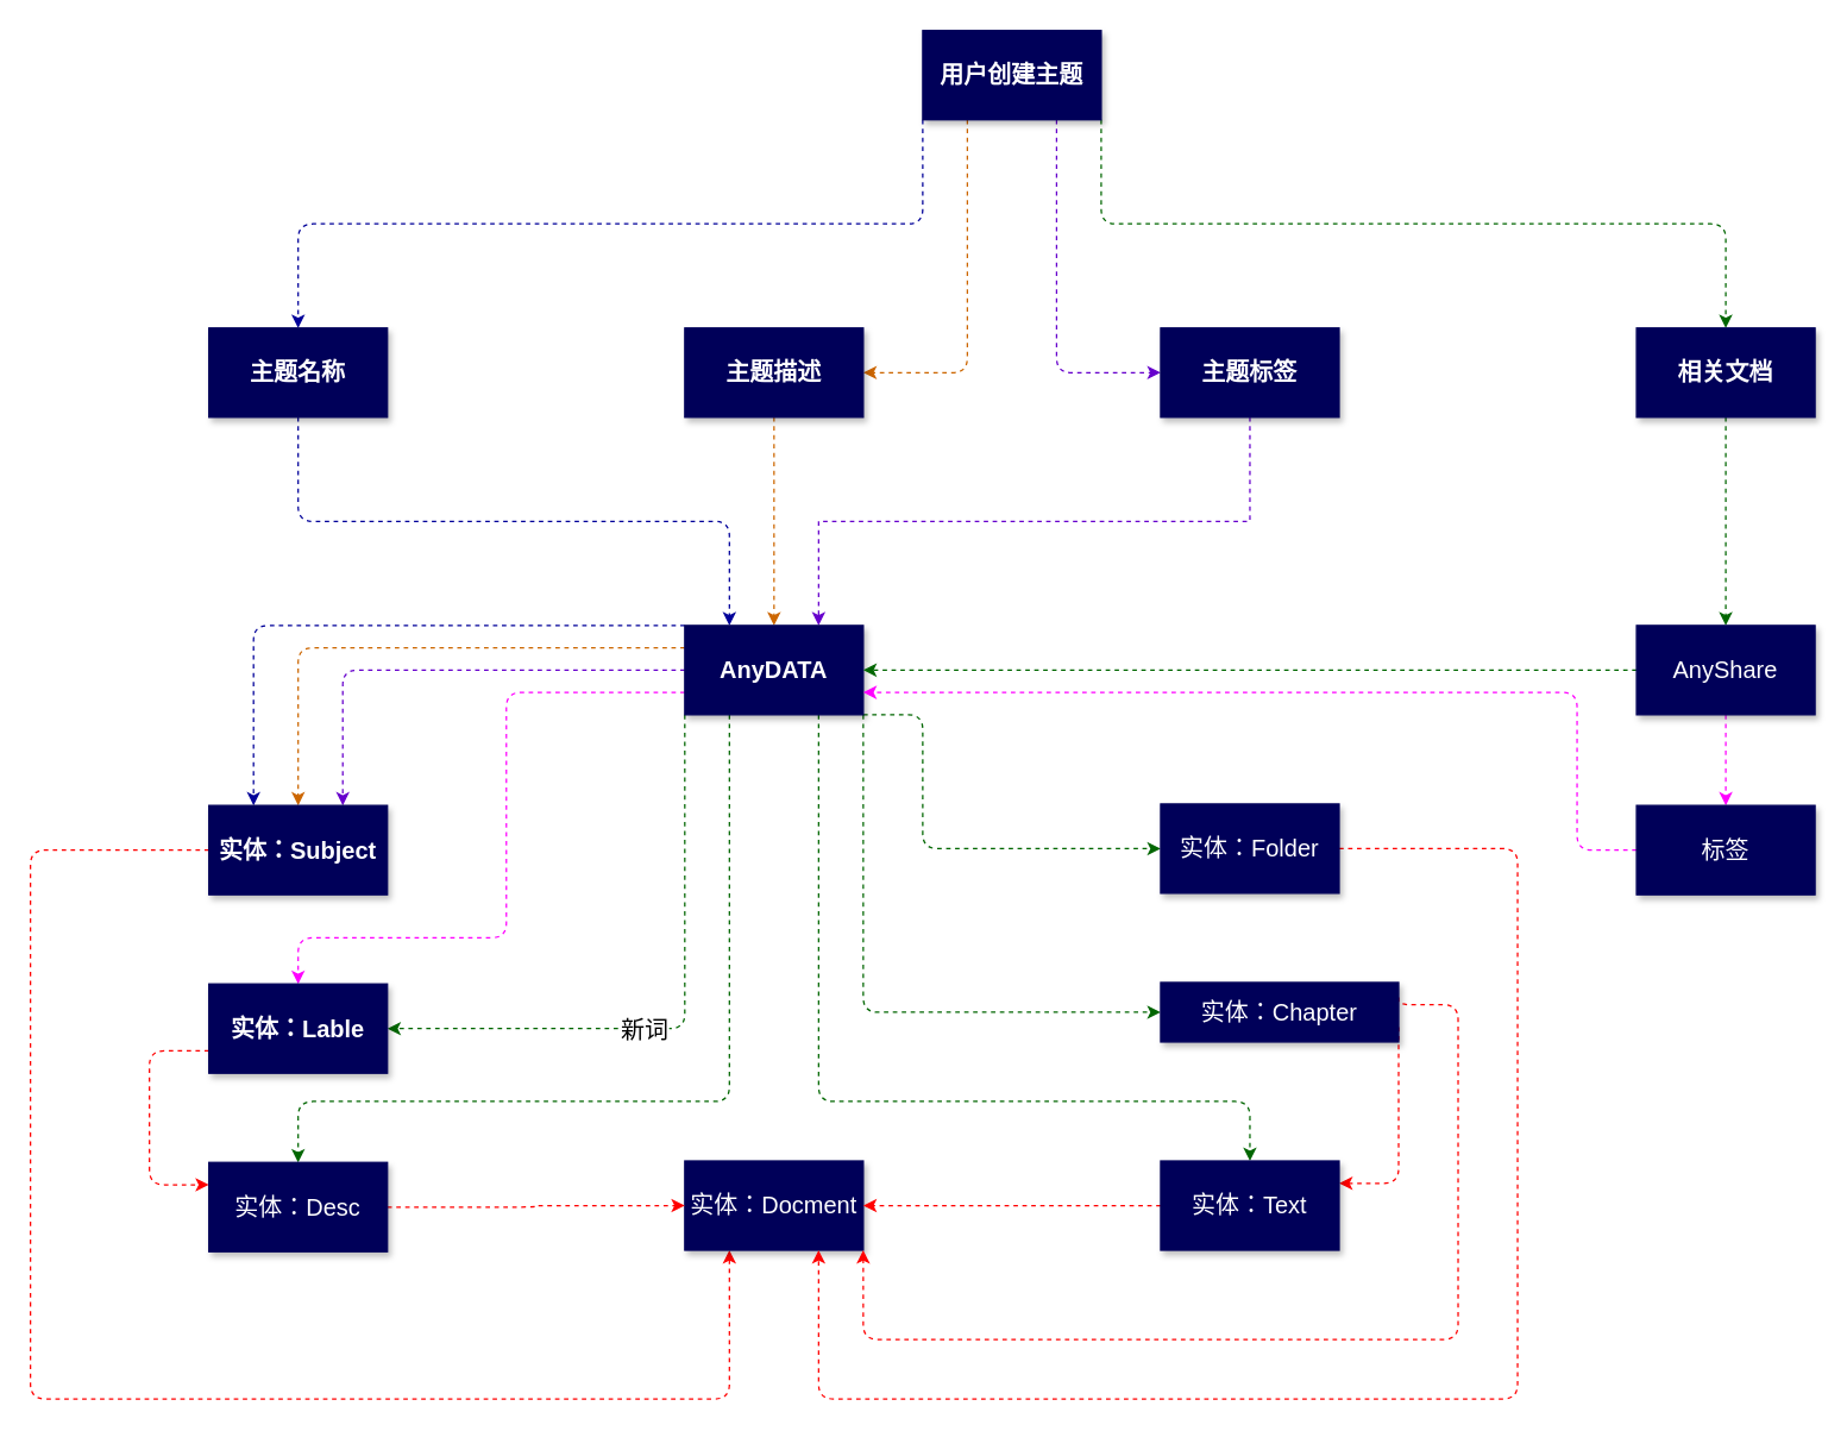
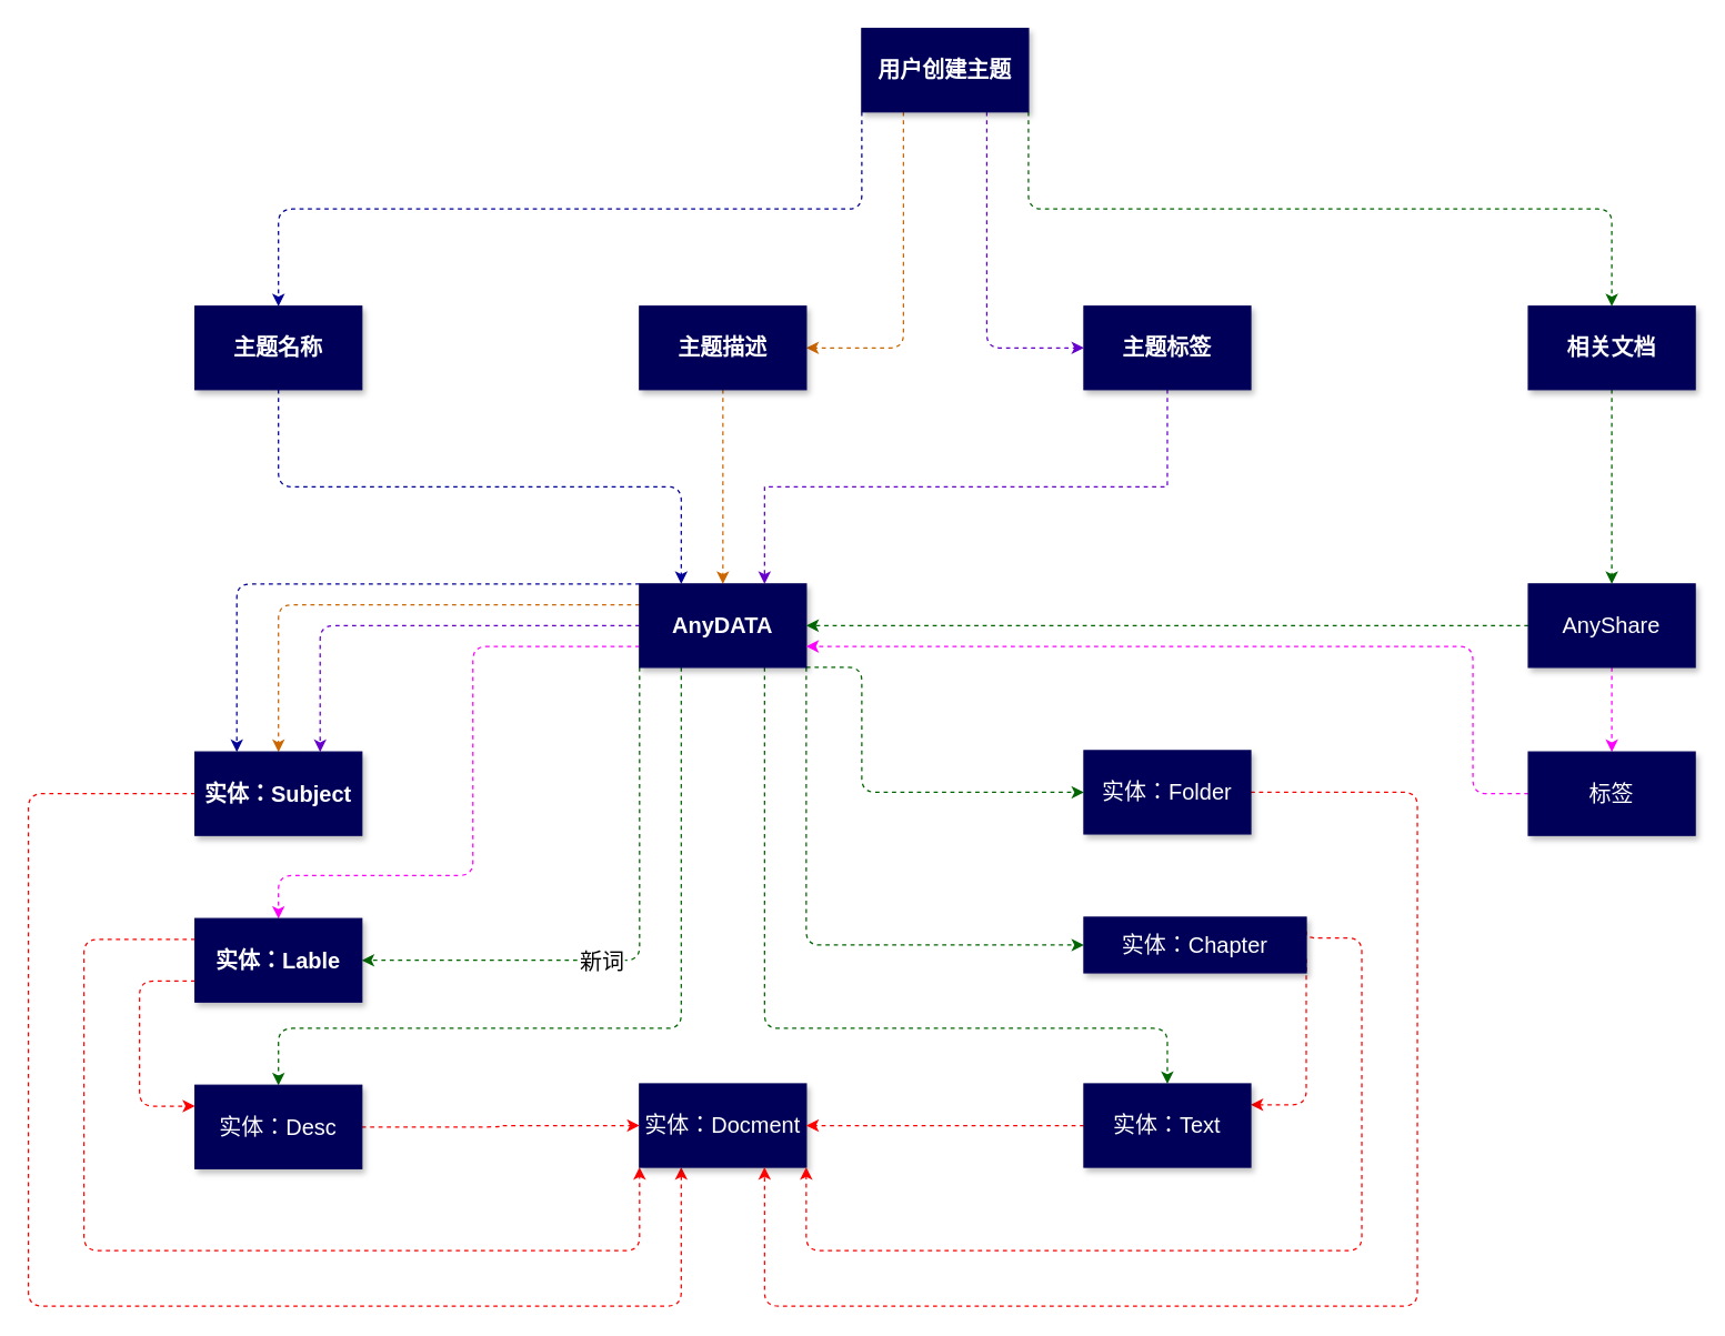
  <mxCell id="0" />
  <mxCell id="1" parent="0" />
  <mxCell id="2" style="edgeStyle=orthogonalEdgeStyle;rounded=1;orthogonalLoop=1;jettySize=auto;html=1;exitX=0;exitY=1;exitDx=0;exitDy=0;entryX=0.5;entryY=0;entryDx=0;entryDy=0;dashed=1;fontSize=16;fontColor=#FF0000;strokeColor=#000099;" parent="1" source="6" target="8" edge="1"><mxGeometry relative="1" as="geometry" /></mxCell>
  <mxCell id="3" style="edgeStyle=orthogonalEdgeStyle;rounded=1;orthogonalLoop=1;jettySize=auto;html=1;exitX=0.25;exitY=1;exitDx=0;exitDy=0;entryX=1;entryY=0.5;entryDx=0;entryDy=0;dashed=1;fontSize=16;fontColor=#FF0000;strokeColor=#CC6600;" parent="1" source="6" target="12" edge="1"><mxGeometry relative="1" as="geometry" /></mxCell>
  <mxCell id="4" style="edgeStyle=orthogonalEdgeStyle;rounded=1;orthogonalLoop=1;jettySize=auto;html=1;exitX=0.75;exitY=1;exitDx=0;exitDy=0;entryX=0;entryY=0.5;entryDx=0;entryDy=0;dashed=1;fontSize=16;fontColor=#FF0000;strokeColor=#6600CC;" parent="1" source="6" target="10" edge="1"><mxGeometry relative="1" as="geometry" /></mxCell>
  <mxCell id="5" style="edgeStyle=orthogonalEdgeStyle;rounded=1;orthogonalLoop=1;jettySize=auto;html=1;exitX=1;exitY=1;exitDx=0;exitDy=0;dashed=1;fontSize=16;fontColor=#FF0000;strokeColor=#006600;" parent="1" source="6" target="14" edge="1"><mxGeometry relative="1" as="geometry" /></mxCell>
  <mxCell id="6" value="&lt;font color=&quot;#ffffff&quot; size=&quot;1&quot;&gt;&lt;b style=&quot;font-size: 16px&quot;&gt;用户创建主题&lt;/b&gt;&lt;/font&gt;" style="rounded=0;whiteSpace=wrap;html=1;fillColor=#000059;strokeColor=#000059;glass=0;shadow=1;sketch=0;" parent="1" vertex="1"><mxGeometry x="620" y="20" width="120" height="60" as="geometry" /></mxCell>
  <mxCell id="7" style="edgeStyle=orthogonalEdgeStyle;rounded=1;orthogonalLoop=1;jettySize=auto;html=1;exitX=0.5;exitY=1;exitDx=0;exitDy=0;entryX=0.25;entryY=0;entryDx=0;entryDy=0;dashed=1;fontSize=16;fontColor=#FFFFFF;endSize=6;strokeColor=#000099;strokeWidth=1;" parent="1" source="8" target="25" edge="1"><mxGeometry relative="1" as="geometry" /></mxCell>
  <mxCell id="8" value="&lt;font color=&quot;#ffffff&quot;&gt;&lt;span style=&quot;font-size: 16px&quot;&gt;&lt;b&gt;主题名称&lt;/b&gt;&lt;/span&gt;&lt;/font&gt;" style="rounded=0;whiteSpace=wrap;html=1;fillColor=#000059;strokeColor=#000059;glass=0;shadow=1;sketch=0;" parent="1" vertex="1"><mxGeometry x="140" y="220" width="120" height="60" as="geometry" /></mxCell>
  <mxCell id="9" style="edgeStyle=orthogonalEdgeStyle;rounded=0;orthogonalLoop=1;jettySize=auto;html=1;exitX=0.5;exitY=1;exitDx=0;exitDy=0;entryX=0.75;entryY=0;entryDx=0;entryDy=0;dashed=1;strokeColor=#6600CC;" edge="1" parent="1" source="10" target="25"><mxGeometry relative="1" as="geometry" /></mxCell>
  <mxCell id="10" value="&lt;font color=&quot;#ffffff&quot;&gt;&lt;span style=&quot;font-size: 16px&quot;&gt;&lt;b&gt;主题标签&lt;/b&gt;&lt;/span&gt;&lt;/font&gt;" style="rounded=0;whiteSpace=wrap;html=1;fillColor=#000059;strokeColor=#000059;glass=0;shadow=1;sketch=0;" parent="1" vertex="1"><mxGeometry x="780" y="220" width="120" height="60" as="geometry" /></mxCell>
  <mxCell id="11" style="edgeStyle=orthogonalEdgeStyle;rounded=0;orthogonalLoop=1;jettySize=auto;html=1;exitX=0.5;exitY=1;exitDx=0;exitDy=0;entryX=0.5;entryY=0;entryDx=0;entryDy=0;dashed=1;strokeColor=#CC6600;" edge="1" parent="1" source="12" target="25"><mxGeometry relative="1" as="geometry" /></mxCell>
  <mxCell id="12" value="&lt;font color=&quot;#ffffff&quot;&gt;&lt;span style=&quot;font-size: 16px&quot;&gt;&lt;b&gt;主题描述&lt;/b&gt;&lt;/span&gt;&lt;/font&gt;" style="rounded=0;whiteSpace=wrap;html=1;fillColor=#000059;strokeColor=#000059;glass=0;shadow=1;sketch=0;" parent="1" vertex="1"><mxGeometry x="460" y="220" width="120" height="60" as="geometry" /></mxCell>
  <mxCell id="13" style="edgeStyle=orthogonalEdgeStyle;rounded=0;orthogonalLoop=1;jettySize=auto;html=1;exitX=0.5;exitY=1;exitDx=0;exitDy=0;entryX=0.5;entryY=0;entryDx=0;entryDy=0;dashed=1;strokeColor=#006600;" edge="1" parent="1" source="14" target="33"><mxGeometry relative="1" as="geometry" /></mxCell>
  <mxCell id="14" value="&lt;b&gt;相关文档&lt;/b&gt;" style="rounded=0;whiteSpace=wrap;html=1;fontSize=16;fontColor=#FFFFFF;strokeColor=#000059;fillColor=#000059;glass=0;shadow=1;sketch=0;" parent="1" vertex="1"><mxGeometry x="1100" y="220" width="120" height="60" as="geometry" /></mxCell>
  <mxCell id="15" style="edgeStyle=orthogonalEdgeStyle;rounded=1;orthogonalLoop=1;jettySize=auto;html=1;exitX=0;exitY=0.5;exitDx=0;exitDy=0;dashed=1;fontSize=16;fontColor=#FFFFFF;endSize=6;strokeColor=#6600CC;strokeWidth=1;entryX=0.75;entryY=0;entryDx=0;entryDy=0;" parent="1" source="25" target="27" edge="1"><mxGeometry relative="1" as="geometry"><mxPoint x="260" y="540" as="targetPoint" /></mxGeometry></mxCell>
  <mxCell id="16" style="edgeStyle=orthogonalEdgeStyle;rounded=1;orthogonalLoop=1;jettySize=auto;html=1;exitX=0.25;exitY=1;exitDx=0;exitDy=0;entryX=0.5;entryY=0;entryDx=0;entryDy=0;dashed=1;fontSize=16;fontColor=#000000;endSize=6;strokeColor=#006600;strokeWidth=1;" parent="1" source="25" target="43" edge="1"><mxGeometry relative="1" as="geometry"><Array as="points"><mxPoint x="490" y="740" /><mxPoint x="200" y="740" /></Array></mxGeometry></mxCell>
  <mxCell id="17" style="edgeStyle=orthogonalEdgeStyle;rounded=1;orthogonalLoop=1;jettySize=auto;html=1;exitX=0.75;exitY=1;exitDx=0;exitDy=0;entryX=0.5;entryY=0;entryDx=0;entryDy=0;dashed=1;fontSize=16;fontColor=#000000;endSize=6;strokeColor=#006600;strokeWidth=1;" parent="1" source="25" target="41" edge="1"><mxGeometry relative="1" as="geometry"><Array as="points"><mxPoint x="550" y="740" /><mxPoint x="840" y="740" /></Array></mxGeometry></mxCell>
  <mxCell id="18" style="edgeStyle=orthogonalEdgeStyle;rounded=1;orthogonalLoop=1;jettySize=auto;html=1;exitX=1;exitY=1;exitDx=0;exitDy=0;entryX=0;entryY=0.5;entryDx=0;entryDy=0;dashed=1;fontSize=16;fontColor=#000000;endSize=6;strokeColor=#006600;strokeWidth=1;" parent="1" source="25" target="39" edge="1"><mxGeometry relative="1" as="geometry" /></mxCell>
  <mxCell id="19" style="edgeStyle=orthogonalEdgeStyle;rounded=1;orthogonalLoop=1;jettySize=auto;html=1;exitX=1;exitY=1;exitDx=0;exitDy=0;entryX=0;entryY=0.5;entryDx=0;entryDy=0;dashed=1;fontSize=16;fontColor=#000000;endSize=6;strokeColor=#006600;strokeWidth=1;" parent="1" source="25" target="45" edge="1"><mxGeometry relative="1" as="geometry"><Array as="points"><mxPoint x="620" y="480" /><mxPoint x="620" y="570" /></Array></mxGeometry></mxCell>
  <mxCell id="20" style="edgeStyle=orthogonalEdgeStyle;rounded=1;orthogonalLoop=1;jettySize=auto;html=1;exitX=0;exitY=0.75;exitDx=0;exitDy=0;entryX=0.5;entryY=0;entryDx=0;entryDy=0;dashed=1;fontSize=16;fontColor=#000000;endSize=6;strokeColor=#FF00FF;strokeWidth=1;" parent="1" source="25" target="30" edge="1"><mxGeometry relative="1" as="geometry"><Array as="points"><mxPoint x="340" y="465" /><mxPoint x="340" y="630" /><mxPoint x="200" y="630" /></Array></mxGeometry></mxCell>
  <mxCell id="21" style="edgeStyle=orthogonalEdgeStyle;rounded=1;orthogonalLoop=1;jettySize=auto;html=1;exitX=0;exitY=1;exitDx=0;exitDy=0;entryX=1;entryY=0.5;entryDx=0;entryDy=0;dashed=1;fontSize=16;fontColor=#000000;endSize=6;strokeColor=#006600;strokeWidth=1;" parent="1" source="25" target="30" edge="1"><mxGeometry relative="1" as="geometry" /></mxCell>
  <mxCell id="22" value="新词" style="edgeLabel;html=1;align=center;verticalAlign=middle;resizable=0;points=[];fontSize=16;fontColor=#000000;" parent="21" vertex="1" connectable="0"><mxGeometry x="0.157" relative="1" as="geometry"><mxPoint x="-1" as="offset" /></mxGeometry></mxCell>
  <mxCell id="23" style="edgeStyle=orthogonalEdgeStyle;rounded=1;orthogonalLoop=1;jettySize=auto;html=1;exitX=0;exitY=0.25;exitDx=0;exitDy=0;entryX=0.5;entryY=0;entryDx=0;entryDy=0;dashed=1;fontSize=16;fontColor=#000000;endSize=6;strokeColor=#CC6600;strokeWidth=1;" parent="1" source="25" target="27" edge="1"><mxGeometry relative="1" as="geometry" /></mxCell>
  <mxCell id="24" style="edgeStyle=orthogonalEdgeStyle;rounded=1;orthogonalLoop=1;jettySize=auto;html=1;exitX=0;exitY=0;exitDx=0;exitDy=0;entryX=0.25;entryY=0;entryDx=0;entryDy=0;dashed=1;fontSize=16;fontColor=#000000;endSize=6;strokeColor=#000099;strokeWidth=1;" parent="1" source="25" target="27" edge="1"><mxGeometry relative="1" as="geometry"><Array as="points"><mxPoint x="170" y="420" /></Array></mxGeometry></mxCell>
  <mxCell id="25" value="&lt;b&gt;AnyDATA&lt;/b&gt;" style="rounded=0;whiteSpace=wrap;html=1;fontSize=16;fontColor=#FFFFFF;strokeColor=#000059;fillColor=#000059;glass=0;shadow=1;sketch=0;" parent="1" vertex="1"><mxGeometry x="460" y="420" width="120" height="60" as="geometry" /></mxCell>
  <mxCell id="26" style="edgeStyle=orthogonalEdgeStyle;rounded=1;orthogonalLoop=1;jettySize=auto;html=1;exitX=0;exitY=0.5;exitDx=0;exitDy=0;entryX=0.25;entryY=1;entryDx=0;entryDy=0;dashed=1;fontSize=16;fontColor=#000000;endSize=6;strokeColor=#FF0000;strokeWidth=1;" parent="1" source="27" target="36" edge="1"><mxGeometry relative="1" as="geometry"><Array as="points"><mxPoint x="20" y="571" /><mxPoint x="20" y="940" /><mxPoint x="490" y="940" /></Array></mxGeometry></mxCell>
  <mxCell id="27" value="&lt;b&gt;实体：Subject&lt;/b&gt;" style="rounded=0;whiteSpace=wrap;html=1;fontSize=16;fontColor=#FFFFFF;strokeColor=#000059;fillColor=#000059;shadow=1;" parent="1" vertex="1"><mxGeometry x="140" y="541" width="120" height="60" as="geometry" /></mxCell>
  <mxCell id="28" style="edgeStyle=orthogonalEdgeStyle;rounded=1;orthogonalLoop=1;jettySize=auto;html=1;exitX=0;exitY=0.75;exitDx=0;exitDy=0;entryX=0;entryY=0.25;entryDx=0;entryDy=0;dashed=1;fontSize=16;fontColor=#000000;endSize=6;strokeColor=#FF0000;strokeWidth=1;" parent="1" source="30" target="43" edge="1"><mxGeometry relative="1" as="geometry"><Array as="points"><mxPoint x="100" y="706" /><mxPoint x="100" y="796" /></Array></mxGeometry></mxCell>
+ <mxCell id="29" style="edgeStyle=orthogonalEdgeStyle;rounded=1;orthogonalLoop=1;jettySize=auto;html=1;exitX=0;exitY=0.25;exitDx=0;exitDy=0;entryX=0;entryY=1;entryDx=0;entryDy=0;dashed=1;fontSize=16;fontColor=#000000;endSize=6;strokeColor=#FF0000;strokeWidth=1;" parent="1" source="30" target="36" edge="1"><mxGeometry relative="1" as="geometry"><Array as="points"><mxPoint x="60" y="676" /><mxPoint x="60" y="900" /><mxPoint x="460" y="900" /></Array></mxGeometry></mxCell>
  <mxCell id="30" value="&lt;b&gt;实体：Lable&lt;/b&gt;" style="rounded=0;whiteSpace=wrap;html=1;fontSize=16;fontColor=#FFFFFF;strokeColor=#000059;fillColor=#000059;glass=0;shadow=1;sketch=0;" parent="1" vertex="1"><mxGeometry x="140" y="661" width="120" height="60" as="geometry" /></mxCell>
  <mxCell id="31" style="edgeStyle=orthogonalEdgeStyle;rounded=1;orthogonalLoop=1;jettySize=auto;html=1;exitX=0.5;exitY=1;exitDx=0;exitDy=0;entryX=0.5;entryY=0;entryDx=0;entryDy=0;dashed=1;fontSize=16;fontColor=#FFFFFF;endSize=6;strokeColor=#FF00FF;strokeWidth=1;" parent="1" source="33" target="35" edge="1"><mxGeometry relative="1" as="geometry" /></mxCell>
  <mxCell id="32" style="edgeStyle=orthogonalEdgeStyle;rounded=1;orthogonalLoop=1;jettySize=auto;html=1;exitX=0;exitY=0.5;exitDx=0;exitDy=0;entryX=1;entryY=0.5;entryDx=0;entryDy=0;dashed=1;fontSize=16;fontColor=#000000;endSize=6;strokeColor=#006600;strokeWidth=1;" parent="1" source="33" target="25" edge="1"><mxGeometry relative="1" as="geometry" /></mxCell>
  <mxCell id="33" value="AnyShare" style="rounded=0;whiteSpace=wrap;html=1;fontSize=16;fontColor=#FFFFFF;strokeColor=#000059;fillColor=#000059;glass=0;shadow=1;sketch=0;" parent="1" vertex="1"><mxGeometry x="1100" y="420" width="120" height="60" as="geometry" /></mxCell>
  <mxCell id="34" style="edgeStyle=orthogonalEdgeStyle;rounded=1;orthogonalLoop=1;jettySize=auto;html=1;exitX=0;exitY=0.5;exitDx=0;exitDy=0;entryX=1;entryY=0.75;entryDx=0;entryDy=0;dashed=1;fontSize=16;fontColor=#000000;endSize=6;strokeColor=#FF00FF;strokeWidth=1;" parent="1" source="35" target="25" edge="1"><mxGeometry relative="1" as="geometry"><Array as="points"><mxPoint x="1060" y="571" /><mxPoint x="1060" y="465" /></Array></mxGeometry></mxCell>
  <mxCell id="35" value="标签" style="rounded=0;whiteSpace=wrap;html=1;fontSize=16;fontColor=#FFFFFF;strokeColor=#000059;fillColor=#000059;glass=0;shadow=1;sketch=0;" parent="1" vertex="1"><mxGeometry x="1100" y="541" width="120" height="60" as="geometry" /></mxCell>
  <mxCell id="36" value="实体：Docment" style="rounded=0;whiteSpace=wrap;html=1;fontSize=16;fontColor=#FFFFFF;strokeColor=#000059;fillColor=#000059;glass=0;shadow=1;sketch=0;" parent="1" vertex="1"><mxGeometry x="460" y="780" width="120" height="60" as="geometry" /></mxCell>
  <mxCell id="37" style="edgeStyle=orthogonalEdgeStyle;rounded=1;orthogonalLoop=1;jettySize=auto;html=1;exitX=1;exitY=0.75;exitDx=0;exitDy=0;entryX=1;entryY=0.25;entryDx=0;entryDy=0;dashed=1;fontSize=16;fontColor=#000000;endSize=6;strokeColor=#FF0000;strokeWidth=1;" parent="1" source="39" target="41" edge="1"><mxGeometry relative="1" as="geometry"><Array as="points"><mxPoint x="940" y="705" /><mxPoint x="940" y="795" /></Array></mxGeometry></mxCell>
  <mxCell id="38" style="edgeStyle=orthogonalEdgeStyle;rounded=1;orthogonalLoop=1;jettySize=auto;html=1;exitX=1;exitY=0.25;exitDx=0;exitDy=0;entryX=1;entryY=1;entryDx=0;entryDy=0;dashed=1;fontSize=16;fontColor=#000000;endSize=6;strokeColor=#FF0000;strokeWidth=1;" parent="1" source="39" target="36" edge="1"><mxGeometry relative="1" as="geometry"><Array as="points"><mxPoint x="980" y="675" /><mxPoint x="980" y="900" /><mxPoint x="580" y="900" /></Array></mxGeometry></mxCell>
  <mxCell id="39" value="实体：Chapter" style="rounded=0;whiteSpace=wrap;html=1;fontSize=16;fontColor=#FFFFFF;strokeColor=#000059;fillColor=#000059;glass=0;shadow=1;sketch=0;" parent="1" vertex="1"><mxGeometry x="780" y="660" width="160" height="40" as="geometry" /></mxCell>
  <mxCell id="40" style="edgeStyle=orthogonalEdgeStyle;rounded=1;orthogonalLoop=1;jettySize=auto;html=1;exitX=0;exitY=0.5;exitDx=0;exitDy=0;entryX=1;entryY=0.5;entryDx=0;entryDy=0;dashed=1;fontSize=16;fontColor=#000000;endSize=6;strokeColor=#FF0000;strokeWidth=1;" parent="1" source="41" target="36" edge="1"><mxGeometry relative="1" as="geometry" /></mxCell>
  <mxCell id="41" value="实体：Text" style="rounded=0;whiteSpace=wrap;html=1;fontSize=16;fontColor=#FFFFFF;strokeColor=#000059;fillColor=#000059;glass=0;shadow=1;sketch=0;" parent="1" vertex="1"><mxGeometry x="780" y="780" width="120" height="60" as="geometry" /></mxCell>
  <mxCell id="42" style="edgeStyle=orthogonalEdgeStyle;rounded=1;orthogonalLoop=1;jettySize=auto;html=1;exitX=1;exitY=0.5;exitDx=0;exitDy=0;entryX=0;entryY=0.5;entryDx=0;entryDy=0;dashed=1;fontSize=16;fontColor=#000000;endSize=6;strokeColor=#FF0000;strokeWidth=1;" parent="1" source="43" target="36" edge="1"><mxGeometry relative="1" as="geometry" /></mxCell>
  <mxCell id="43" value="实体：Desc" style="rounded=0;whiteSpace=wrap;html=1;fontSize=16;fontColor=#FFFFFF;strokeColor=#000059;fillColor=#000059;glass=0;shadow=1;sketch=0;" parent="1" vertex="1"><mxGeometry x="140" y="781" width="120" height="60" as="geometry" /></mxCell>
  <mxCell id="44" style="edgeStyle=orthogonalEdgeStyle;rounded=1;orthogonalLoop=1;jettySize=auto;html=1;exitX=1;exitY=0.5;exitDx=0;exitDy=0;entryX=0.75;entryY=1;entryDx=0;entryDy=0;dashed=1;fontSize=16;fontColor=#000000;endSize=6;strokeColor=#FF0000;strokeWidth=1;" parent="1" source="45" target="36" edge="1"><mxGeometry relative="1" as="geometry"><Array as="points"><mxPoint x="1020" y="570" /><mxPoint x="1020" y="940" /><mxPoint x="550" y="940" /></Array></mxGeometry></mxCell>
  <mxCell id="45" value="实体：Folder" style="rounded=0;whiteSpace=wrap;html=1;fontSize=16;fontColor=#FFFFFF;strokeColor=#000059;fillColor=#000059;glass=0;shadow=1;sketch=0;" parent="1" vertex="1"><mxGeometry x="780" y="540" width="120" height="60" as="geometry" /></mxCell>
